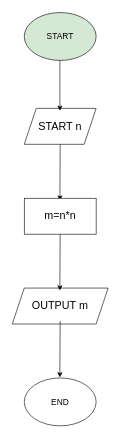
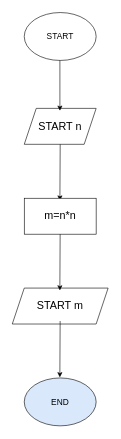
  <mxCell id="0" />
  <mxCell id="1" parent="0" />
- <mxCell id="2" value="&lt;font style=&quot;font-size: 14px;&quot;&gt;START&lt;/font&gt;" style="ellipse;whiteSpace=wrap;html=1;perimeterSpacing=6;fillColor=#d5e8d4;" vertex="1" parent="1"><mxGeometry x="40" y="20" width="120" height="80" as="geometry" /></mxCell>
+ <mxCell id="2" value="&lt;font style=&quot;font-size: 14px;&quot;&gt;START&lt;/font&gt;" style="ellipse;whiteSpace=wrap;html=1;perimeterSpacing=6;" vertex="1" parent="1"><mxGeometry x="40" y="20" width="120" height="80" as="geometry" /></mxCell>
  <mxCell id="3" value="&lt;font style=&quot;font-size: 18px;&quot;&gt;START n&lt;/font&gt;" style="shape=parallelogram;perimeter=parallelogramPerimeter;whiteSpace=wrap;html=1;fixedSize=1;" vertex="1" parent="1"><mxGeometry x="40" y="180" width="120" height="60" as="geometry" /></mxCell>
  <mxCell id="4" value="" style="endArrow=classic;html=1;rounded=0;" edge="1" parent="1"><mxGeometry width="50" height="50" relative="1" as="geometry"><mxPoint x="99.5" y="100" as="sourcePoint" /><mxPoint x="99.5" y="184" as="targetPoint" /></mxGeometry></mxCell>
  <mxCell id="5" value="" style="endArrow=classic;html=1;rounded=0;exitX=0.5;exitY=1;exitDx=0;exitDy=0;" edge="1" parent="1" source="3"><mxGeometry width="50" height="50" relative="1" as="geometry"><mxPoint x="99.5" y="250" as="sourcePoint" /><mxPoint x="99.5" y="334" as="targetPoint" /></mxGeometry></mxCell>
  <mxCell id="6" value="&lt;font style=&quot;font-size: 18px;&quot;&gt;m=n*n&lt;/font&gt;" style="rounded=0;whiteSpace=wrap;html=1;" vertex="1" parent="1"><mxGeometry x="40" y="330" width="120" height="60" as="geometry" /></mxCell>
- <mxCell id="7" value="&lt;font style=&quot;font-size: 18px;&quot;&gt;OUTPUT m&lt;/font&gt;" style="shape=parallelogram;perimeter=parallelogramPerimeter;whiteSpace=wrap;html=1;fixedSize=1;" vertex="1" parent="1"><mxGeometry x="20" y="480" width="160" height="60" as="geometry" /></mxCell>
+ <mxCell id="7" value="&lt;font style=&quot;font-size: 18px;&quot;&gt;START m&lt;/font&gt;" style="shape=parallelogram;perimeter=parallelogramPerimeter;whiteSpace=wrap;html=1;fixedSize=1;" vertex="1" parent="1"><mxGeometry x="20" y="480" width="160" height="60" as="geometry" /></mxCell>
  <mxCell id="8" value="" style="endArrow=classic;html=1;rounded=0;exitX=0.5;exitY=1;exitDx=0;exitDy=0;" edge="1" parent="1"><mxGeometry width="50" height="50" relative="1" as="geometry"><mxPoint x="99.91" y="390" as="sourcePoint" /><mxPoint x="99.41" y="484" as="targetPoint" /></mxGeometry></mxCell>
- <mxCell id="9" value="&lt;font style=&quot;font-size: 14px;&quot;&gt;END&lt;/font&gt;" style="ellipse;whiteSpace=wrap;html=1;perimeterSpacing=6;" vertex="1" parent="1"><mxGeometry x="40" y="630" width="120" height="80" as="geometry" /></mxCell>
+ <mxCell id="9" value="&lt;font style=&quot;font-size: 14px;&quot;&gt;END&lt;/font&gt;" style="ellipse;whiteSpace=wrap;html=1;perimeterSpacing=6;fillColor=#dae8fc;" vertex="1" parent="1"><mxGeometry x="40" y="630" width="120" height="80" as="geometry" /></mxCell>
  <mxCell id="10" value="" style="endArrow=classic;html=1;rounded=0;exitX=0.5;exitY=1;exitDx=0;exitDy=0;" edge="1" parent="1"><mxGeometry width="50" height="50" relative="1" as="geometry"><mxPoint x="99.91" y="535" as="sourcePoint" /><mxPoint x="99.41" y="629" as="targetPoint" /></mxGeometry></mxCell>
